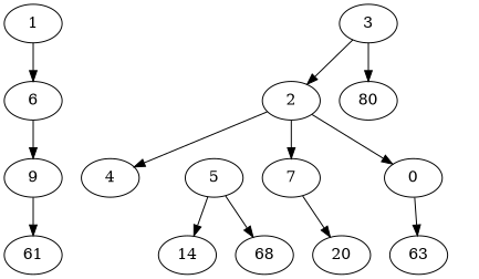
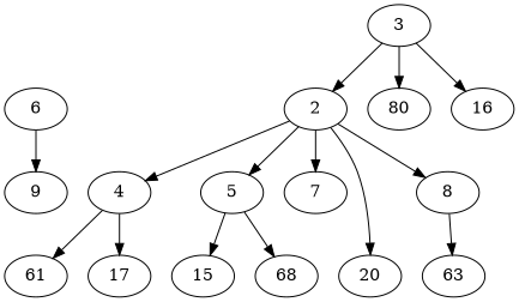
  digraph {
    node [Weight=29]
    edge [Weight=18]
-   1 [Weight=12]
    6
    9 [Weight=34]
    2 [Weight=30]
    4
    5 [Weight=33]
    7 [Weight=18]
-   8 [Weight=15 label=0]
+   8 [Weight=15]
    3 [Weight=24]
    n10 [Weight=30 label=80]
+   16 [Weight=38]
    n12 [Weight=31 label=61]
-   14 [Weight=34]
+   17 [Weight=36]
+   14 [Weight=34 label=15]
    n15 [Weight=10 label=68]
    20 [Weight=37]
    n17 [label=63]
-   1 -> 6
    6 -> 9 [Weight=20]
    2 -> 4 [Weight=14]
+   2 -> 5 [Weight=14]
    2 -> 7
    2 -> 8 [Weight=16]
-   9 -> n12 [Weight=19]
+   4 -> n12 [Weight=19]
+   4 -> 17 [Weight=13]
    5 -> 14 [Weight=0]
    5 -> n15 [Weight=0]
-   7 -> 20 [Weight=5]
+   2 -> 20 [Weight=5]
    8 -> n17 [Weight=10]
    3 -> 2 [Weight=12]
    3 -> n10 [Weight=9]
+   3 -> 16 [Weight=2]
  }
